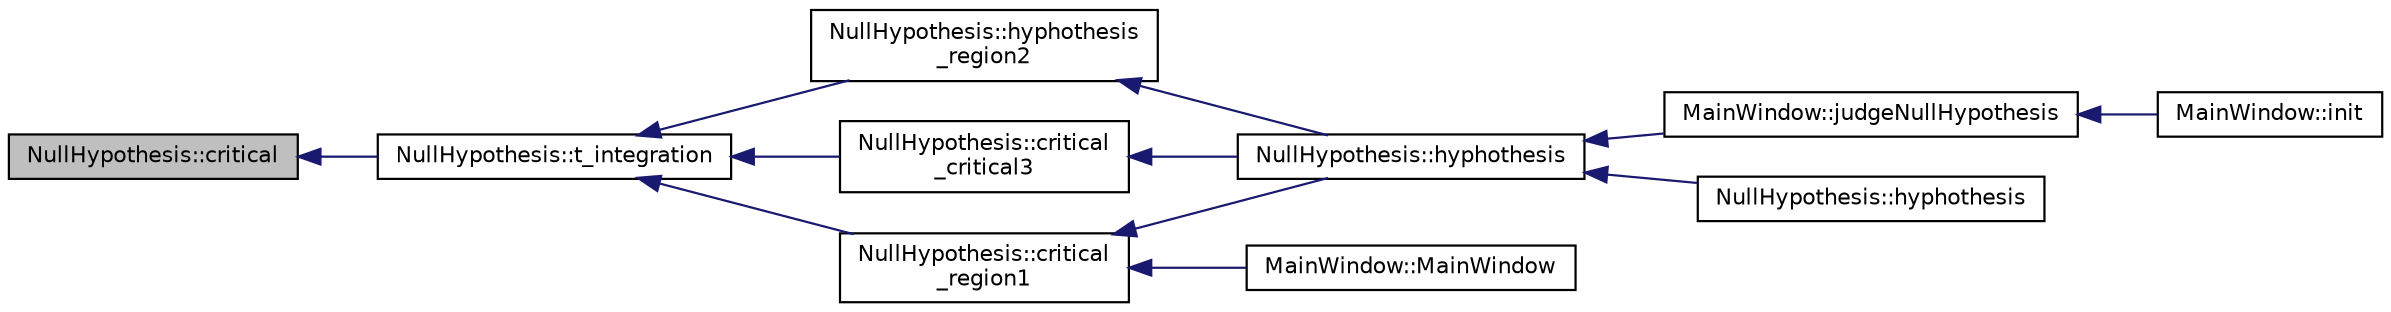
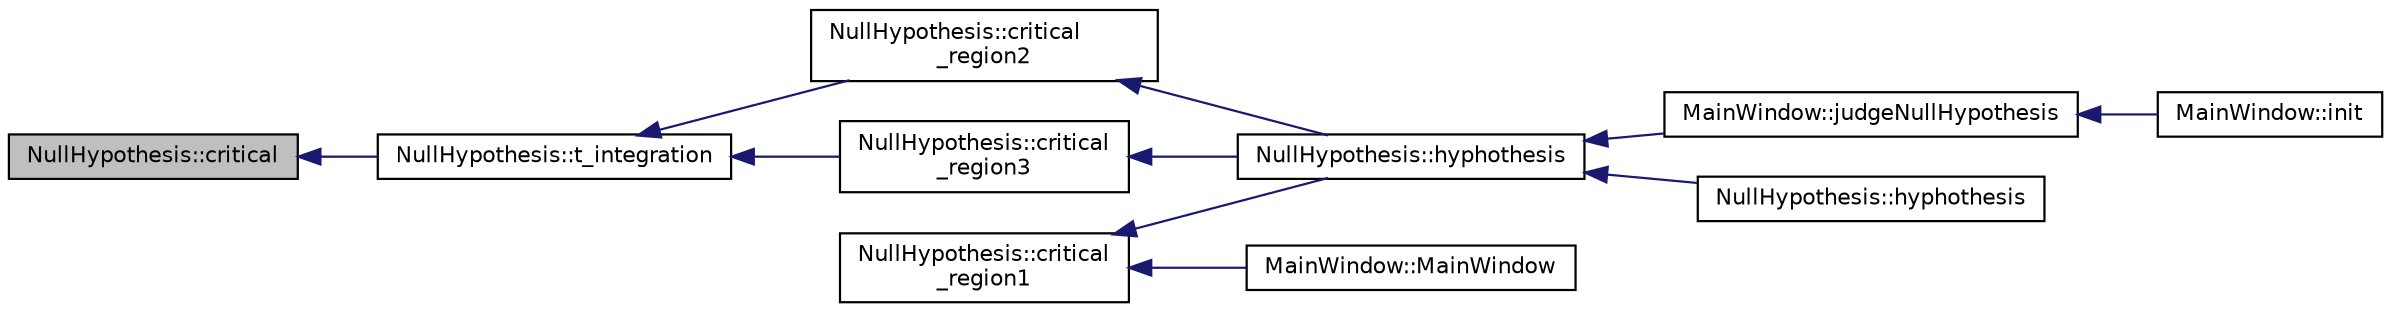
  digraph {
    rankdir=LR
    node [color=black fontname=Helvetica fontsize=10 shape=record]
    edge [color=midnightblue dir=back fontname=Helvetica fontsize=10 labelfontname=Helvetica labelfontsize=10 style=solid]
    n1 [fillcolor=grey75 fontcolor=black height=0.2 label="NullHypothesis::critical" style=filled width=0.4]
    n2 [height=0.2 label="NullHypothesis::t_integration" width=0.4]
    n3 [height=0.2 label="NullHypothesis::critical\l_region1" width=0.4]
-   n4 [height=0.2 label="NullHypothesis::hyphothesis\l_region2" width=0.4]
-   n5 [height=0.2 label="NullHypothesis::critical\l_critical3" width=0.4]
+   n4 [height=0.2 label="NullHypothesis::critical\l_region2" width=0.4]
+   n5 [height=0.2 label="NullHypothesis::critical\l_region3" width=0.4]
    n6 [height=0.2 label="NullHypothesis::hyphothesis" width=0.4]
    n7 [height=0.2 label="MainWindow::MainWindow" width=0.4]
    n8 [height=0.2 label="MainWindow::judgeNullHypothesis" width=0.4]
    n9 [height=0.2 label="NullHypothesis::hyphothesis" width=0.4]
    n10 [height=0.2 label="MainWindow::init" width=0.4]
    n1 -> n2
-   n2 -> n3
    n2 -> n4
    n2 -> n5
    n3 -> n6
    n3 -> n7
    n4 -> n6
    n5 -> n6
    n6 -> n8
    n6 -> n9
    n8 -> n10
  }
